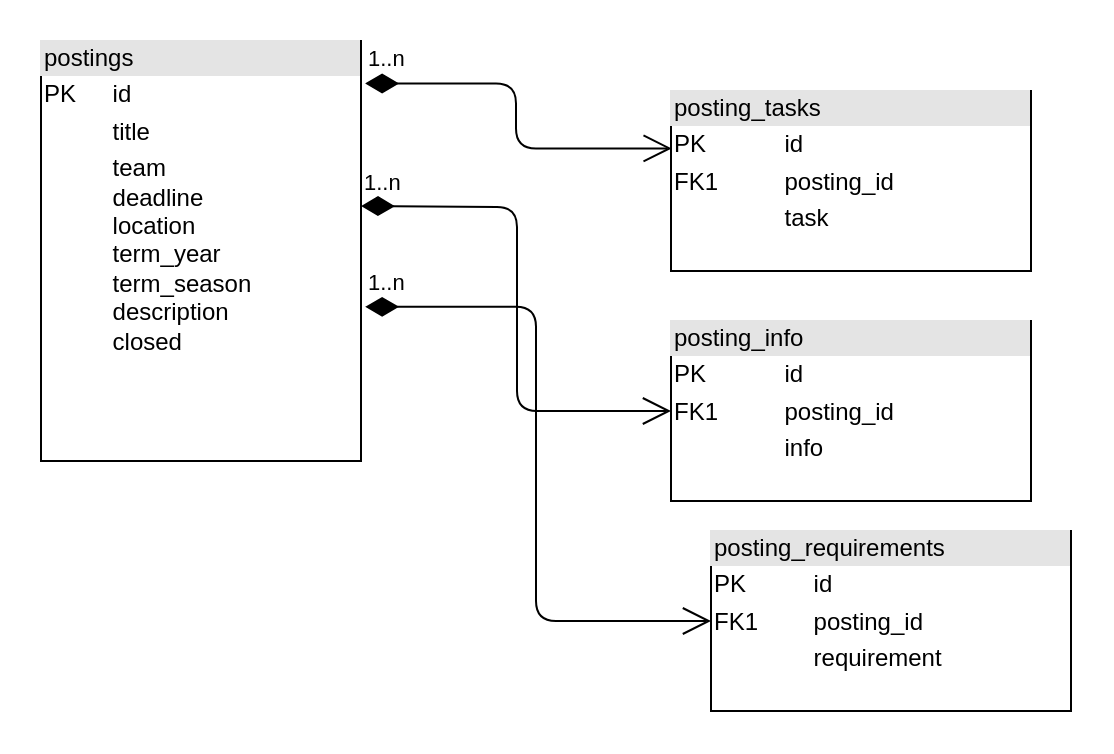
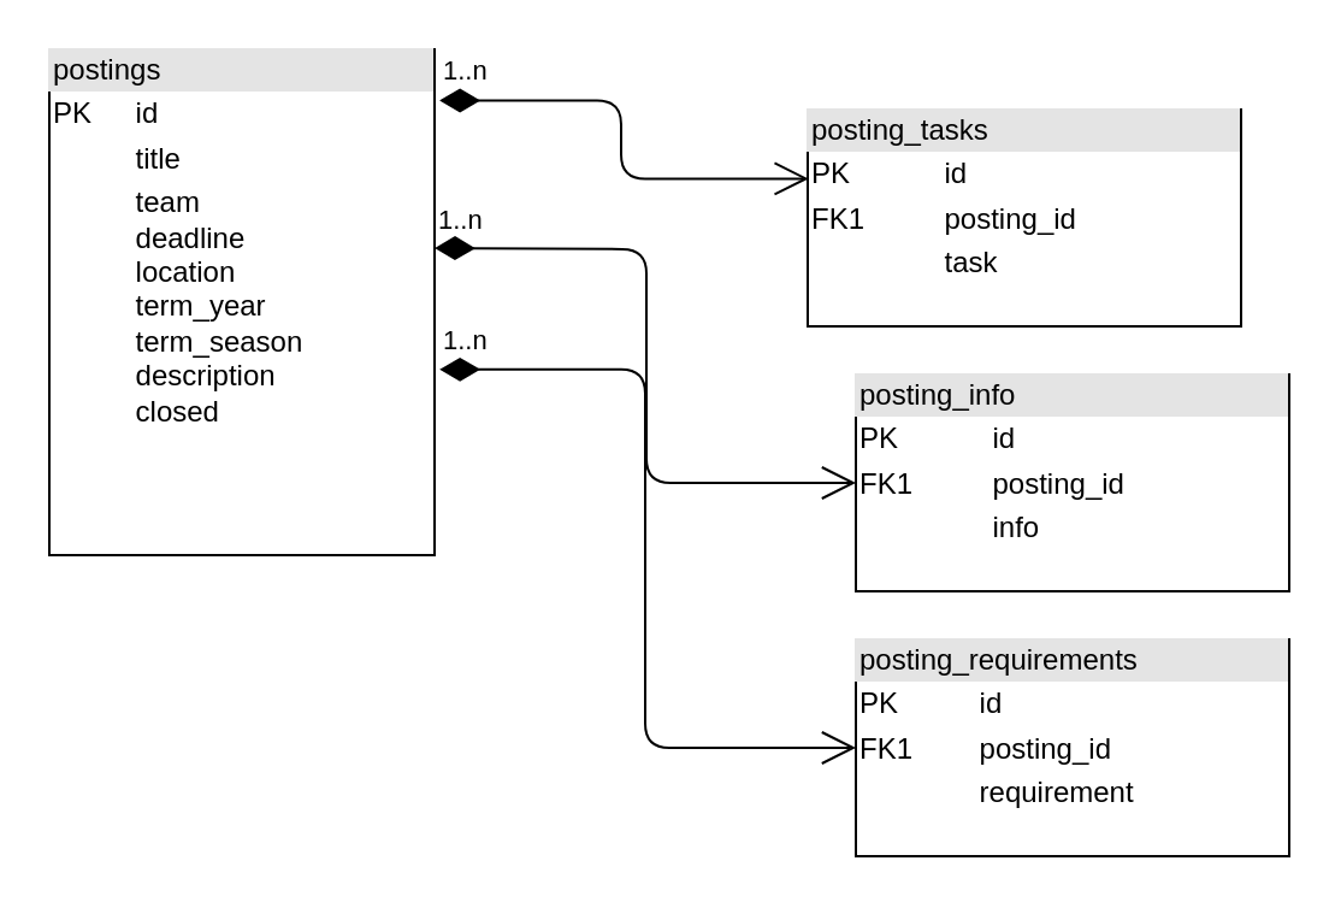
  <mxCell id="0" />
  <mxCell id="1" parent="0" />
  <mxCell id="2" value="&lt;div style=&quot;box-sizing: border-box ; width: 100% ; background: #e4e4e4 ; padding: 2px&quot;&gt;postings&lt;/div&gt;&lt;table style=&quot;width: 100% ; font-size: 1em&quot; cellpadding=&quot;2&quot; cellspacing=&quot;0&quot;&gt;&lt;tbody&gt;&lt;tr&gt;&lt;td&gt;PK&lt;/td&gt;&lt;td&gt;id&lt;/td&gt;&lt;/tr&gt;&lt;tr&gt;&lt;td&gt;&lt;br&gt;&lt;/td&gt;&lt;td&gt;title&lt;/td&gt;&lt;/tr&gt;&lt;tr&gt;&lt;td&gt;&lt;/td&gt;&lt;td&gt;team&lt;br&gt;deadline&lt;br&gt;location&lt;br&gt;term_year&lt;br&gt;term_season&lt;br&gt;description&lt;br&gt;closed&lt;/td&gt;&lt;/tr&gt;&lt;/tbody&gt;&lt;/table&gt;" style="verticalAlign=top;align=left;overflow=fill;html=1;direction=north;" vertex="1" parent="1"><mxGeometry x="20" y="20" width="160" height="210" as="geometry" /></mxCell>
  <mxCell id="3" value="&lt;div style=&quot;box-sizing: border-box ; width: 100% ; background: #e4e4e4 ; padding: 2px&quot;&gt;posting_tasks&lt;/div&gt;&lt;table style=&quot;width: 100% ; font-size: 1em&quot; cellpadding=&quot;2&quot; cellspacing=&quot;0&quot;&gt;&lt;tbody&gt;&lt;tr&gt;&lt;td&gt;PK&lt;/td&gt;&lt;td&gt;id&lt;/td&gt;&lt;/tr&gt;&lt;tr&gt;&lt;td&gt;FK1&lt;/td&gt;&lt;td&gt;posting_id&lt;/td&gt;&lt;/tr&gt;&lt;tr&gt;&lt;td&gt;&lt;/td&gt;&lt;td&gt;task&lt;/td&gt;&lt;/tr&gt;&lt;/tbody&gt;&lt;/table&gt;" style="verticalAlign=top;align=left;overflow=fill;html=1;" vertex="1" parent="1"><mxGeometry x="335" y="45" width="180" height="90" as="geometry" /></mxCell>
  <mxCell id="4" value="1..n" style="endArrow=open;html=1;endSize=12;startArrow=diamondThin;startSize=14;startFill=1;edgeStyle=orthogonalEdgeStyle;align=left;verticalAlign=bottom;exitX=0.899;exitY=1.013;exitDx=0;exitDy=0;exitPerimeter=0;entryX=0.002;entryY=0.319;entryDx=0;entryDy=0;entryPerimeter=0;" edge="1" parent="1" source="2" target="3"><mxGeometry x="-1" y="3" relative="1" as="geometry"><mxPoint x="205" y="-25" as="sourcePoint" /><mxPoint x="365" y="-25" as="targetPoint" /></mxGeometry></mxCell>
- <mxCell id="5" value="&lt;div style=&quot;box-sizing: border-box ; width: 100% ; background: #e4e4e4 ; padding: 2px&quot;&gt;posting_info&lt;/div&gt;&lt;table style=&quot;width: 100% ; font-size: 1em&quot; cellpadding=&quot;2&quot; cellspacing=&quot;0&quot;&gt;&lt;tbody&gt;&lt;tr&gt;&lt;td&gt;PK&lt;/td&gt;&lt;td&gt;id&lt;/td&gt;&lt;/tr&gt;&lt;tr&gt;&lt;td&gt;FK1&lt;/td&gt;&lt;td&gt;posting_id&lt;/td&gt;&lt;/tr&gt;&lt;tr&gt;&lt;td&gt;&lt;/td&gt;&lt;td&gt;info&lt;br&gt;&lt;/td&gt;&lt;/tr&gt;&lt;/tbody&gt;&lt;/table&gt;" style="verticalAlign=top;align=left;overflow=fill;html=1;" vertex="1" parent="1"><mxGeometry x="335" y="160" width="180" height="90" as="geometry" /></mxCell>
+ <mxCell id="5" value="&lt;div style=&quot;box-sizing: border-box ; width: 100% ; background: #e4e4e4 ; padding: 2px&quot;&gt;posting_info&lt;/div&gt;&lt;table style=&quot;width: 100% ; font-size: 1em&quot; cellpadding=&quot;2&quot; cellspacing=&quot;0&quot;&gt;&lt;tbody&gt;&lt;tr&gt;&lt;td&gt;PK&lt;/td&gt;&lt;td&gt;id&lt;/td&gt;&lt;/tr&gt;&lt;tr&gt;&lt;td&gt;FK1&lt;/td&gt;&lt;td&gt;posting_id&lt;/td&gt;&lt;/tr&gt;&lt;tr&gt;&lt;td&gt;&lt;/td&gt;&lt;td&gt;info&lt;br&gt;&lt;/td&gt;&lt;/tr&gt;&lt;/tbody&gt;&lt;/table&gt;" style="verticalAlign=top;align=left;overflow=fill;html=1;" vertex="1" parent="1"><mxGeometry x="355" y="155" width="180" height="90" as="geometry" /></mxCell>
  <mxCell id="6" value="&lt;div style=&quot;box-sizing: border-box ; width: 100% ; background: #e4e4e4 ; padding: 2px&quot;&gt;posting_requirements&lt;/div&gt;&lt;table style=&quot;width: 100% ; font-size: 1em&quot; cellpadding=&quot;2&quot; cellspacing=&quot;0&quot;&gt;&lt;tbody&gt;&lt;tr&gt;&lt;td&gt;PK&lt;/td&gt;&lt;td&gt;id&lt;/td&gt;&lt;/tr&gt;&lt;tr&gt;&lt;td&gt;FK1&lt;/td&gt;&lt;td&gt;posting_id&lt;/td&gt;&lt;/tr&gt;&lt;tr&gt;&lt;td&gt;&lt;/td&gt;&lt;td&gt;requirement&lt;/td&gt;&lt;/tr&gt;&lt;/tbody&gt;&lt;/table&gt;" style="verticalAlign=top;align=left;overflow=fill;html=1;" vertex="1" parent="1"><mxGeometry x="355" y="265" width="180" height="90" as="geometry" /></mxCell>
  <mxCell id="7" value="1..n" style="endArrow=open;html=1;endSize=12;startArrow=diamondThin;startSize=14;startFill=1;edgeStyle=orthogonalEdgeStyle;align=left;verticalAlign=bottom;exitX=0.899;exitY=1.013;exitDx=0;exitDy=0;exitPerimeter=0;entryX=0;entryY=0.5;entryDx=0;entryDy=0;" edge="1" parent="1" target="5"><mxGeometry x="-1" y="3" relative="1" as="geometry"><mxPoint x="180" y="102.5" as="sourcePoint" /><mxPoint x="353.28" y="135" as="targetPoint" /></mxGeometry></mxCell>
  <mxCell id="8" value="1..n" style="endArrow=open;html=1;endSize=12;startArrow=diamondThin;startSize=14;startFill=1;edgeStyle=orthogonalEdgeStyle;align=left;verticalAlign=bottom;exitX=0.367;exitY=1.013;exitDx=0;exitDy=0;exitPerimeter=0;entryX=0;entryY=0.5;entryDx=0;entryDy=0;" edge="1" parent="1" source="2" target="6"><mxGeometry x="-1" y="3" relative="1" as="geometry"><mxPoint x="202.08" y="61.21" as="sourcePoint" /><mxPoint x="375.36" y="93.71" as="targetPoint" /></mxGeometry></mxCell>
